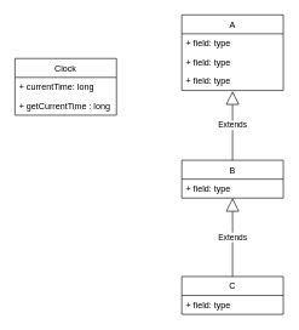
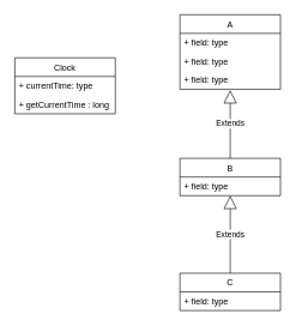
  <mxCell id="0" />
  <mxCell id="1" parent="0" />
  <mxCell id="2" value="Clock" style="swimlane;fontStyle=0;childLayout=stackLayout;horizontal=1;startSize=26;fillColor=none;horizontalStack=0;resizeParent=1;resizeParentMax=0;resizeLast=0;collapsible=1;marginBottom=0;" parent="1" vertex="1"><mxGeometry x="20" y="80" width="140" height="78" as="geometry" /></mxCell>
- <mxCell id="3" value="+ currentTime: long" style="text;strokeColor=none;fillColor=none;align=left;verticalAlign=top;spacingLeft=4;spacingRight=4;overflow=hidden;rotatable=0;points=[[0,0.5],[1,0.5]];portConstraint=eastwest;" parent="2" vertex="1"><mxGeometry y="26" width="140" height="26" as="geometry" /></mxCell>
+ <mxCell id="3" value="+ currentTime: type" style="text;strokeColor=none;fillColor=none;align=left;verticalAlign=top;spacingLeft=4;spacingRight=4;overflow=hidden;rotatable=0;points=[[0,0.5],[1,0.5]];portConstraint=eastwest;" parent="2" vertex="1"><mxGeometry y="26" width="140" height="26" as="geometry" /></mxCell>
  <mxCell id="4" value="+ getCurrentTime : long" style="text;strokeColor=none;fillColor=none;align=left;verticalAlign=top;spacingLeft=4;spacingRight=4;overflow=hidden;rotatable=0;points=[[0,0.5],[1,0.5]];portConstraint=eastwest;" parent="2" vertex="1"><mxGeometry y="52" width="140" height="26" as="geometry" /></mxCell>
  <mxCell id="5" value="A" style="swimlane;fontStyle=0;childLayout=stackLayout;horizontal=1;startSize=26;fillColor=none;horizontalStack=0;resizeParent=1;resizeParentMax=0;resizeLast=0;collapsible=1;marginBottom=0;" parent="1" vertex="1"><mxGeometry x="250" y="20" width="140" height="104" as="geometry" /></mxCell>
  <mxCell id="6" value="+ field: type" style="text;strokeColor=none;fillColor=none;align=left;verticalAlign=top;spacingLeft=4;spacingRight=4;overflow=hidden;rotatable=0;points=[[0,0.5],[1,0.5]];portConstraint=eastwest;" parent="5" vertex="1"><mxGeometry y="26" width="140" height="26" as="geometry" /></mxCell>
  <mxCell id="7" value="+ field: type" style="text;strokeColor=none;fillColor=none;align=left;verticalAlign=top;spacingLeft=4;spacingRight=4;overflow=hidden;rotatable=0;points=[[0,0.5],[1,0.5]];portConstraint=eastwest;" parent="5" vertex="1"><mxGeometry y="52" width="140" height="26" as="geometry" /></mxCell>
  <mxCell id="8" value="+ field: type" style="text;strokeColor=none;fillColor=none;align=left;verticalAlign=top;spacingLeft=4;spacingRight=4;overflow=hidden;rotatable=0;points=[[0,0.5],[1,0.5]];portConstraint=eastwest;" parent="5" vertex="1"><mxGeometry y="78" width="140" height="26" as="geometry" /></mxCell>
  <mxCell id="9" value="B" style="swimlane;fontStyle=0;childLayout=stackLayout;horizontal=1;startSize=26;fillColor=none;horizontalStack=0;resizeParent=1;resizeParentMax=0;resizeLast=0;collapsible=1;marginBottom=0;" parent="1" vertex="1"><mxGeometry x="250" y="220" width="140" height="52" as="geometry" /></mxCell>
  <mxCell id="10" value="+ field: type" style="text;strokeColor=none;fillColor=none;align=left;verticalAlign=top;spacingLeft=4;spacingRight=4;overflow=hidden;rotatable=0;points=[[0,0.5],[1,0.5]];portConstraint=eastwest;" parent="9" vertex="1"><mxGeometry y="26" width="140" height="26" as="geometry" /></mxCell>
  <mxCell id="11" value="C" style="swimlane;fontStyle=0;childLayout=stackLayout;horizontal=1;startSize=26;fillColor=none;horizontalStack=0;resizeParent=1;resizeParentMax=0;resizeLast=0;collapsible=1;marginBottom=0;" parent="1" vertex="1"><mxGeometry x="250" y="380" width="140" height="52" as="geometry" /></mxCell>
  <mxCell id="12" value="+ field: type" style="text;strokeColor=none;fillColor=none;align=left;verticalAlign=top;spacingLeft=4;spacingRight=4;overflow=hidden;rotatable=0;points=[[0,0.5],[1,0.5]];portConstraint=eastwest;" parent="11" vertex="1"><mxGeometry y="26" width="140" height="26" as="geometry" /></mxCell>
  <mxCell id="13" value="Extends" style="endArrow=block;endSize=16;endFill=0;html=1;exitX=0.5;exitY=0;exitDx=0;exitDy=0;" parent="1" source="9" edge="1"><mxGeometry width="160" relative="1" as="geometry"><mxPoint x="40" y="300" as="sourcePoint" /><mxPoint x="320" y="125" as="targetPoint" /></mxGeometry></mxCell>
  <mxCell id="14" value="Extends" style="endArrow=block;endSize=16;endFill=0;html=1;exitX=0.5;exitY=0;exitDx=0;exitDy=0;" parent="1" source="11" target="10" edge="1"><mxGeometry width="160" relative="1" as="geometry"><mxPoint x="60" y="300" as="sourcePoint" /><mxPoint x="321" y="250" as="targetPoint" /></mxGeometry></mxCell>
